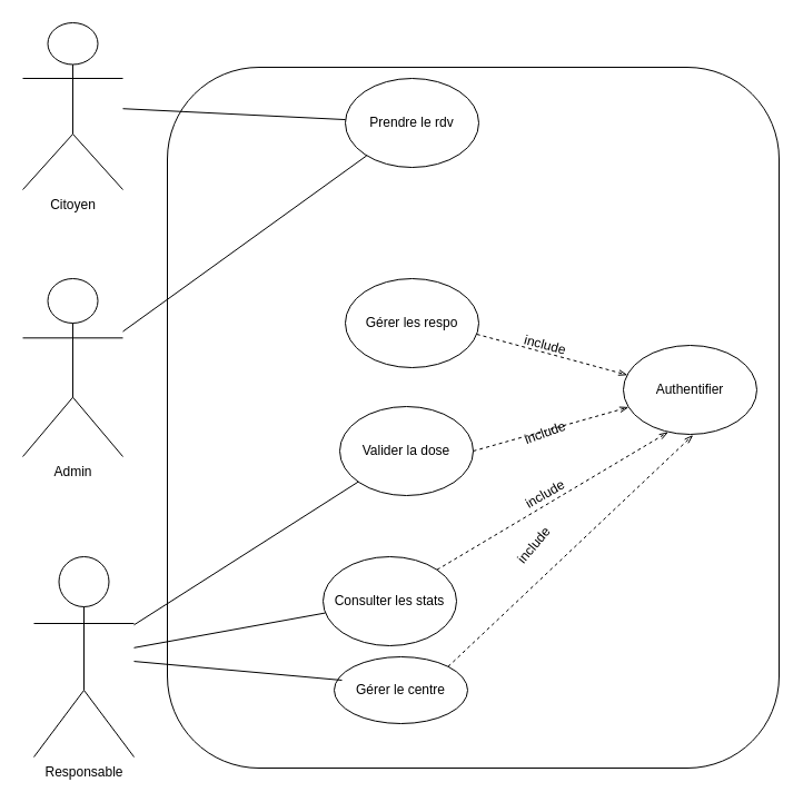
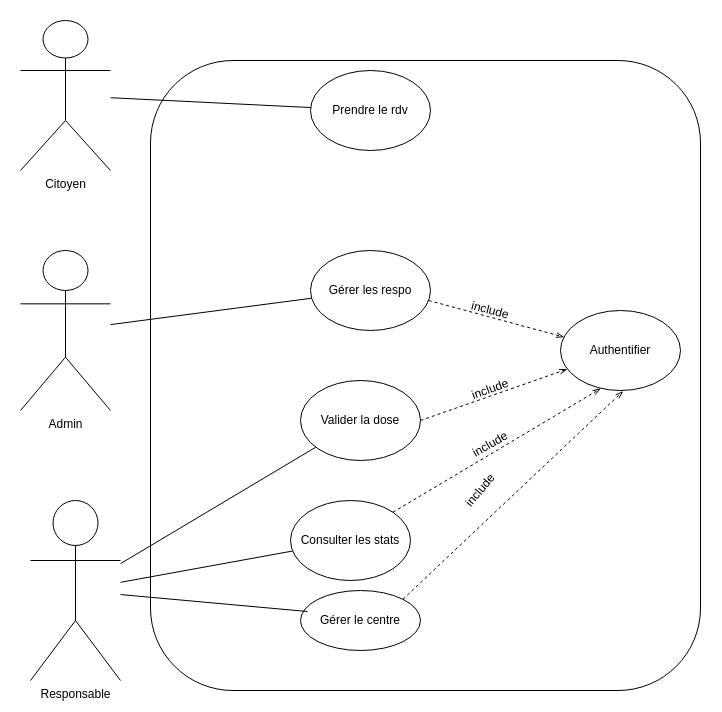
  <mxCell id="0" />
  <mxCell id="1" parent="0" />
  <mxCell id="2" value="Admin" style="shape=umlActor;verticalLabelPosition=bottom;verticalAlign=top;html=1;outlineConnect=0;" vertex="1" parent="1"><mxGeometry x="20" y="250" width="90" height="160" as="geometry" /></mxCell>
  <mxCell id="3" value="Citoyen" style="shape=umlActor;verticalLabelPosition=bottom;verticalAlign=top;html=1;outlineConnect=0;" vertex="1" parent="1"><mxGeometry x="20" y="20" width="90" height="150" as="geometry" /></mxCell>
  <mxCell id="4" value="Responsable" style="shape=umlActor;verticalLabelPosition=bottom;verticalAlign=top;html=1;outlineConnect=0;" vertex="1" parent="1"><mxGeometry x="30" y="500" width="90" height="180" as="geometry" /></mxCell>
  <mxCell id="5" value="" style="rounded=1;whiteSpace=wrap;html=1;movable=0;resizable=0;rotatable=0;deletable=0;editable=0;connectable=0;" vertex="1" parent="1"><mxGeometry x="150" y="60" width="550" height="630" as="geometry" /></mxCell>
  <mxCell id="6" value="Prendre le rdv" style="ellipse;whiteSpace=wrap;html=1;" vertex="1" parent="1"><mxGeometry x="310" y="70" width="120" height="80" as="geometry" /></mxCell>
- <mxCell id="7" value="Valider la dose" style="ellipse;whiteSpace=wrap;html=1;movable=1;resizable=1;rotatable=1;deletable=1;editable=1;connectable=1;" vertex="1" parent="1"><mxGeometry x="305" y="365" width="120" height="80" as="geometry" /></mxCell>
+ <mxCell id="7" value="Valider la dose" style="ellipse;whiteSpace=wrap;html=1;movable=1;resizable=1;rotatable=1;deletable=1;editable=1;connectable=1;" vertex="1" parent="1"><mxGeometry x="300" y="380" width="120" height="80" as="geometry" /></mxCell>
  <mxCell id="8" value="Consulter les stats" style="ellipse;whiteSpace=wrap;html=1;" vertex="1" parent="1"><mxGeometry x="290" y="500" width="120" height="80" as="geometry" /></mxCell>
  <mxCell id="9" value="Gérer les respo" style="ellipse;whiteSpace=wrap;html=1;movable=1;resizable=1;rotatable=1;deletable=1;editable=1;connectable=1;fontStyle=0" vertex="1" parent="1"><mxGeometry x="310" y="250" width="120" height="80" as="geometry" /></mxCell>
  <mxCell id="10" value="Authentifier" style="ellipse;whiteSpace=wrap;html=1;" vertex="1" parent="1"><mxGeometry x="560" y="310" width="120" height="80" as="geometry" /></mxCell>
  <mxCell id="11" value="&lt;span&gt;Gérer le centre&lt;/span&gt;" style="ellipse;whiteSpace=wrap;html=1;" vertex="1" parent="1"><mxGeometry x="300" y="590" width="120" height="60" as="geometry" /></mxCell>
  <mxCell id="12" value="" style="endArrow=none;html=1;" edge="1" parent="1" source="3" target="6"><mxGeometry width="50" height="50" relative="1" as="geometry"><mxPoint x="200" y="150" as="sourcePoint" /><mxPoint x="250" y="100" as="targetPoint" /></mxGeometry></mxCell>
  <mxCell id="13" value="" style="endArrow=none;html=1;" edge="1" parent="1" source="4" target="7"><mxGeometry width="50" height="50" relative="1" as="geometry"><mxPoint x="120" y="580" as="sourcePoint" /><mxPoint x="170" y="530" as="targetPoint" /></mxGeometry></mxCell>
  <mxCell id="14" value="" style="endArrow=none;html=1;" edge="1" parent="1" source="4" target="8"><mxGeometry width="50" height="50" relative="1" as="geometry"><mxPoint x="170" y="580" as="sourcePoint" /><mxPoint x="280" y="480" as="targetPoint" /></mxGeometry></mxCell>
  <mxCell id="15" value="" style="endArrow=none;html=1;entryX=0.058;entryY=0.35;entryDx=0;entryDy=0;entryPerimeter=0;" edge="1" parent="1" source="4" target="11"><mxGeometry width="50" height="50" relative="1" as="geometry"><mxPoint x="200" y="530" as="sourcePoint" /><mxPoint x="250" y="480" as="targetPoint" /></mxGeometry></mxCell>
- <mxCell id="16" value="" style="endArrow=none;html=1;" edge="1" parent="1" source="2" target="6"><mxGeometry width="50" height="50" relative="1" as="geometry"><mxPoint x="210" y="510" as="sourcePoint" /><mxPoint x="290" y="470" as="targetPoint" /></mxGeometry></mxCell>
+ <mxCell id="16" value="" style="endArrow=none;html=1;" edge="1" parent="1" source="2" target="9"><mxGeometry width="50" height="50" relative="1" as="geometry"><mxPoint x="210" y="510" as="sourcePoint" /><mxPoint x="290" y="470" as="targetPoint" /></mxGeometry></mxCell>
  <mxCell id="17" value="" style="endArrow=openThin;html=1;exitX=1;exitY=0.5;exitDx=0;exitDy=0;dashed=1;endFill=0;" edge="1" parent="1" source="7" target="10"><mxGeometry width="50" height="50" relative="1" as="geometry"><mxPoint x="510" y="470" as="sourcePoint" /><mxPoint x="560" y="420" as="targetPoint" /></mxGeometry></mxCell>
  <mxCell id="18" value="" style="endArrow=openThin;html=1;exitX=1;exitY=0;exitDx=0;exitDy=0;entryX=0.336;entryY=0.975;entryDx=0;entryDy=0;entryPerimeter=0;dashed=1;endFill=0;" edge="1" parent="1" source="8" target="10"><mxGeometry width="50" height="50" relative="1" as="geometry"><mxPoint x="420" y="511.44" as="sourcePoint" /><mxPoint x="566.847" y="459.996" as="targetPoint" /></mxGeometry></mxCell>
  <mxCell id="19" value="" style="endArrow=openThin;html=1;exitX=1;exitY=0;exitDx=0;exitDy=0;entryX=0.522;entryY=1.008;entryDx=0;entryDy=0;dashed=1;endFill=0;entryPerimeter=0;" edge="1" parent="1" source="11" target="10"><mxGeometry width="50" height="50" relative="1" as="geometry"><mxPoint x="413.15" y="621.44" as="sourcePoint" /><mxPoint x="559.997" y="569.996" as="targetPoint" /></mxGeometry></mxCell>
  <mxCell id="20" value="" style="endArrow=openThin;html=1;exitX=0.985;exitY=0.625;exitDx=0;exitDy=0;entryX=0.031;entryY=0.333;entryDx=0;entryDy=0;entryPerimeter=0;exitPerimeter=0;dashed=1;endFill=0;" edge="1" parent="1" source="9" target="10"><mxGeometry width="50" height="50" relative="1" as="geometry"><mxPoint x="430" y="301.44" as="sourcePoint" /><mxPoint x="576.847" y="249.996" as="targetPoint" /></mxGeometry></mxCell>
  <mxCell id="21" value="include" style="text;html=1;strokeColor=none;fillColor=none;align=center;verticalAlign=middle;whiteSpace=wrap;rounded=0;rotation=15;" vertex="1" parent="1"><mxGeometry x="470" y="300" width="40" height="20" as="geometry" /></mxCell>
  <mxCell id="22" value="include" style="text;html=1;strokeColor=none;fillColor=none;align=center;verticalAlign=middle;whiteSpace=wrap;rounded=0;rotation=-20;" vertex="1" parent="1"><mxGeometry x="470" y="379" width="40" height="20" as="geometry" /></mxCell>
  <mxCell id="23" value="include" style="text;html=1;strokeColor=none;fillColor=none;align=center;verticalAlign=middle;whiteSpace=wrap;rounded=0;rotation=-30;" vertex="1" parent="1"><mxGeometry x="470" y="434" width="40" height="20" as="geometry" /></mxCell>
  <mxCell id="24" value="include" style="text;html=1;strokeColor=none;fillColor=none;align=center;verticalAlign=middle;whiteSpace=wrap;rounded=0;rotation=-50;" vertex="1" parent="1"><mxGeometry x="460" y="480" width="40" height="20" as="geometry" /></mxCell>
